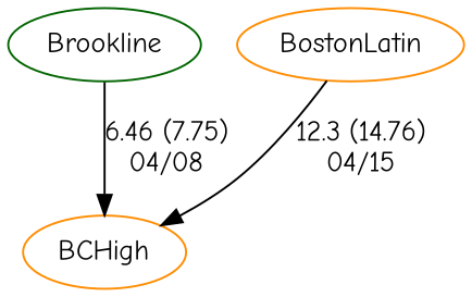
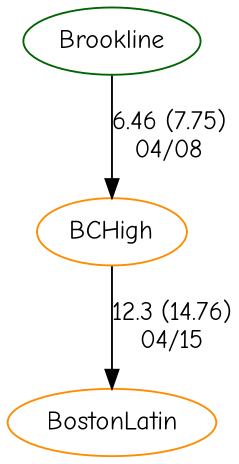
  digraph {
    fontname="Comic Neue"
    node [color=darkorange fontname="Comic Neue"]
    edge [fontname="Comic Neue" random=random]
    Brookline [color=darkgreen]
    BCHigh
    BostonLatin
    Brookline -> BCHigh [label="6.46 (7.75)\n04/08" weight=94]
-   BostonLatin -> BCHigh [label="12.3 (14.76)\n04/15" weight=88]
+   BCHigh -> BostonLatin [label="12.3 (14.76)\n04/15" weight=88]
  }
